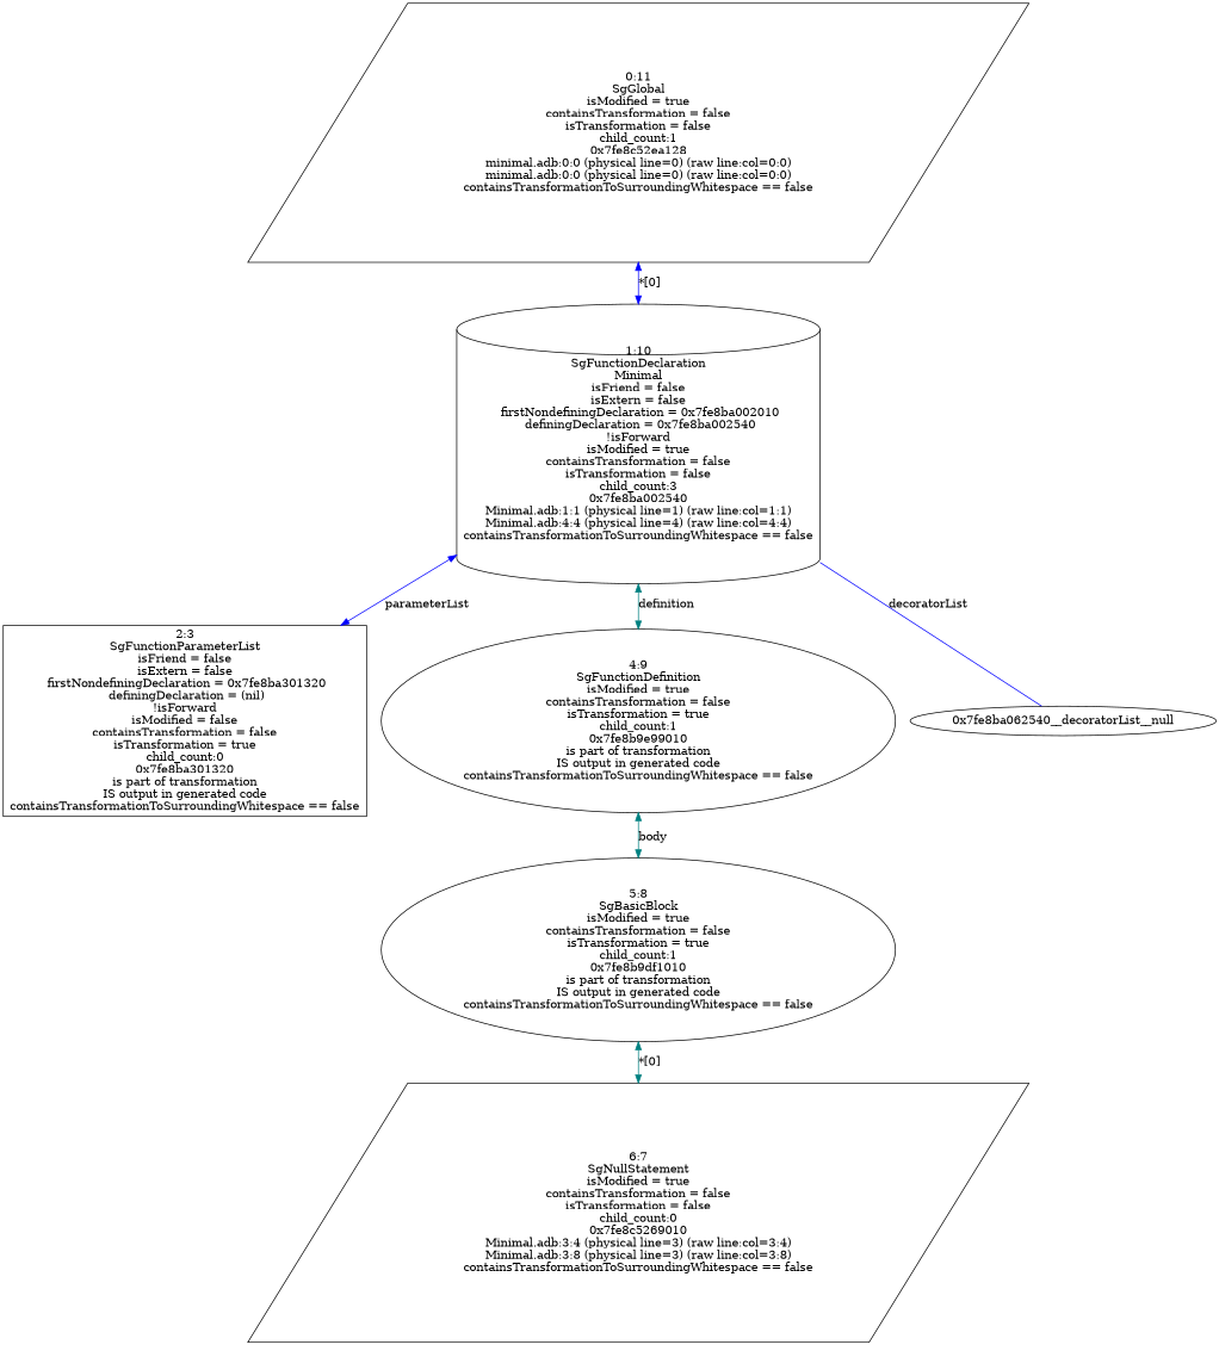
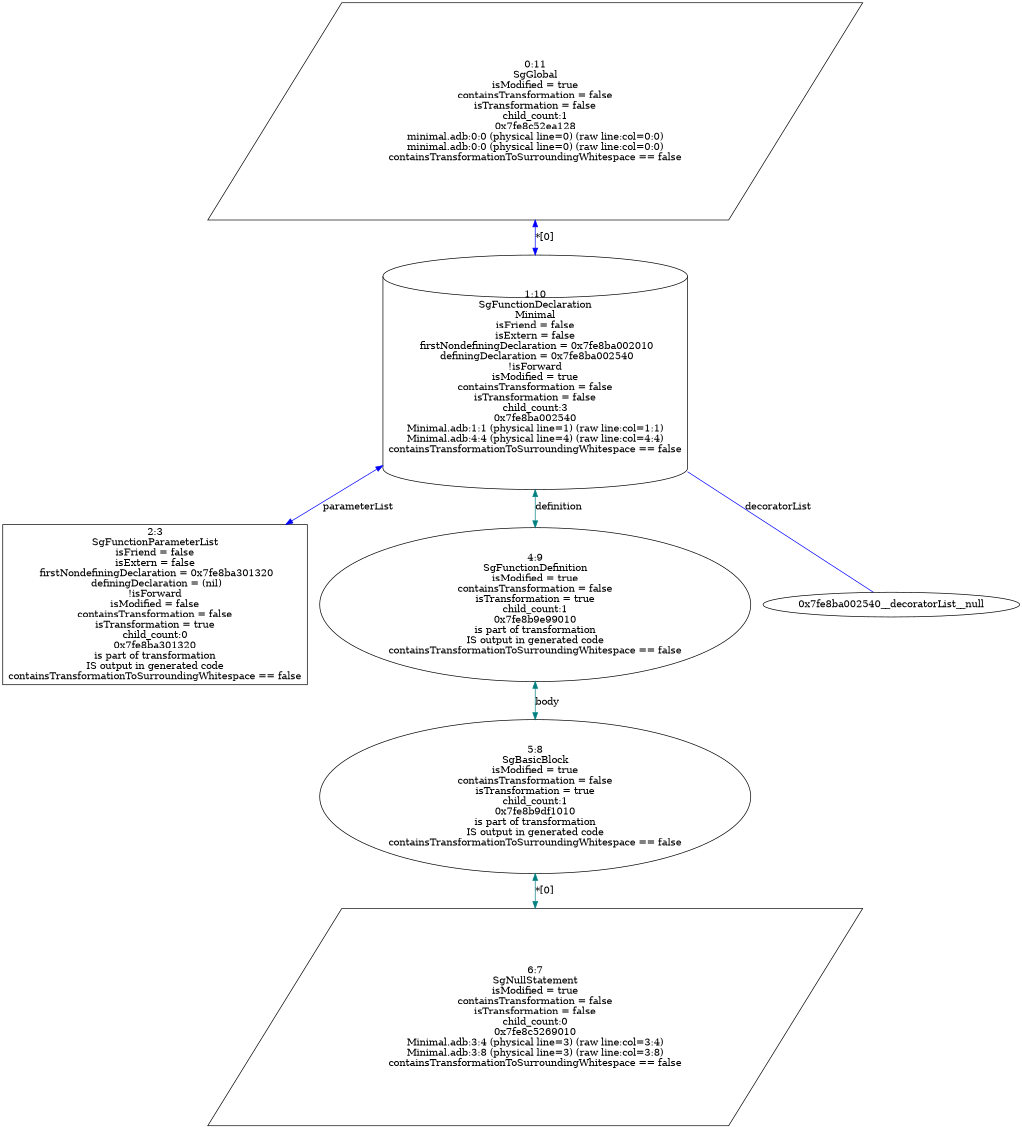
  digraph {
    node [shape=ellipse]
    edge [dir=both color=teal]
    n1 [label="2:3\nSgFunctionParameterList\n isFriend = false \n isExtern = false \n firstNondefiningDeclaration = 0x7fe8ba301320\n definingDeclaration = (nil)\n!isForward\nisModified = false\ncontainsTransformation = false\nisTransformation = true\nchild_count:0\n0x7fe8ba301320\nis part of transformation\nIS output in generated code\ncontainsTransformationToSurroundingWhitespace == false\n" shape=box]
    n2 [label="6:7\nSgNullStatement\nisModified = true\ncontainsTransformation = false\nisTransformation = false\nchild_count:0\n0x7fe8c5269010\nMinimal.adb:3:4 (physical line=3) (raw line:col=3:4)\nMinimal.adb:3:8 (physical line=3) (raw line:col=3:8)\ncontainsTransformationToSurroundingWhitespace == false\n" shape=parallelogram]
    n3 [label="5:8\nSgBasicBlock\nisModified = true\ncontainsTransformation = false\nisTransformation = true\nchild_count:1\n0x7fe8b9df1010\nis part of transformation\nIS output in generated code\ncontainsTransformationToSurroundingWhitespace == false\n"]
    n4 [label="4:9\nSgFunctionDefinition\nisModified = true\ncontainsTransformation = false\nisTransformation = true\nchild_count:1\n0x7fe8b9e99010\nis part of transformation\nIS output in generated code\ncontainsTransformationToSurroundingWhitespace == false\n"]
    n5 [label="1:10\nSgFunctionDeclaration\nMinimal\n isFriend = false \n isExtern = false \n firstNondefiningDeclaration = 0x7fe8ba002010\n definingDeclaration = 0x7fe8ba002540\n!isForward\nisModified = true\ncontainsTransformation = false\nisTransformation = false\nchild_count:3\n0x7fe8ba002540\nMinimal.adb:1:1 (physical line=1) (raw line:col=1:1)\nMinimal.adb:4:4 (physical line=4) (raw line:col=4:4)\ncontainsTransformationToSurroundingWhitespace == false\n" shape=cylinder]
-   "0x7fe8ba002540__decoratorList__null" [label="0x7fe8ba062540__decoratorList__null"]
+   "0x7fe8ba002540__decoratorList__null"
    n7 [label="0:11\nSgGlobal\nisModified = true\ncontainsTransformation = false\nisTransformation = false\nchild_count:1\n0x7fe8c52ea128\nminimal.adb:0:0 (physical line=0) (raw line:col=0:0)\nminimal.adb:0:0 (physical line=0) (raw line:col=0:0)\ncontainsTransformationToSurroundingWhitespace == false\n" shape=parallelogram]
    n3 -> n2 [label="*[0]"]
    n4 -> n3 [label=body]
    n5 -> n1 [label=parameterList color=blue]
    n5 -> n4 [label=definition]
    n5 -> "0x7fe8ba002540__decoratorList__null" [dir=none label=decoratorList color=blue]
    n7 -> n5 [label="*[0]" color=blue]
  }
